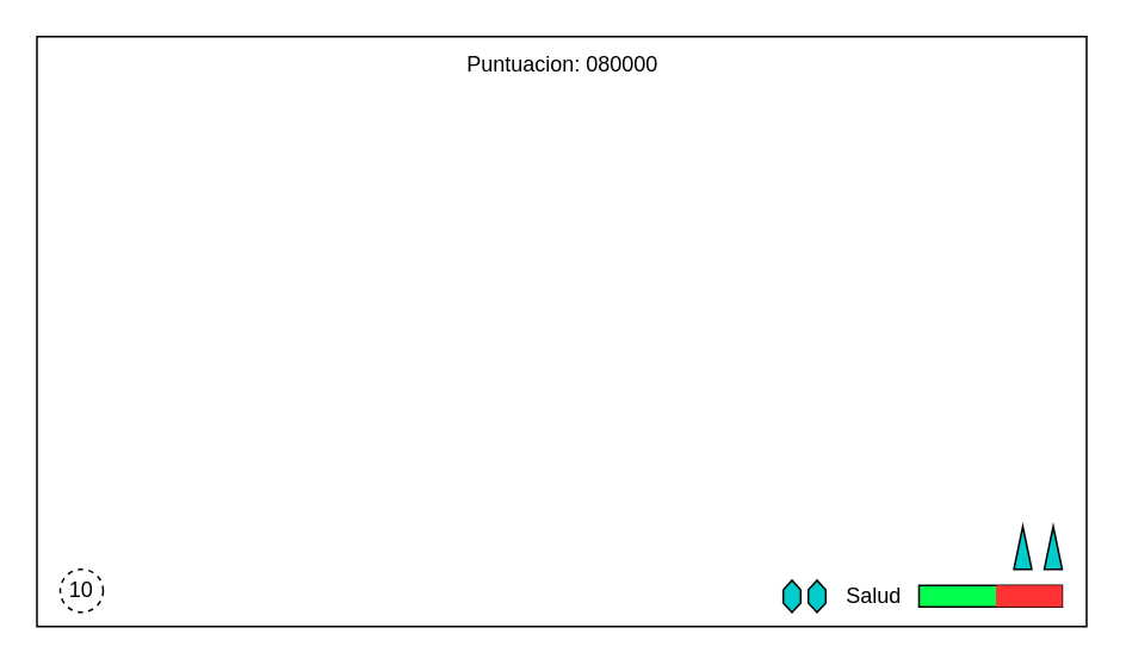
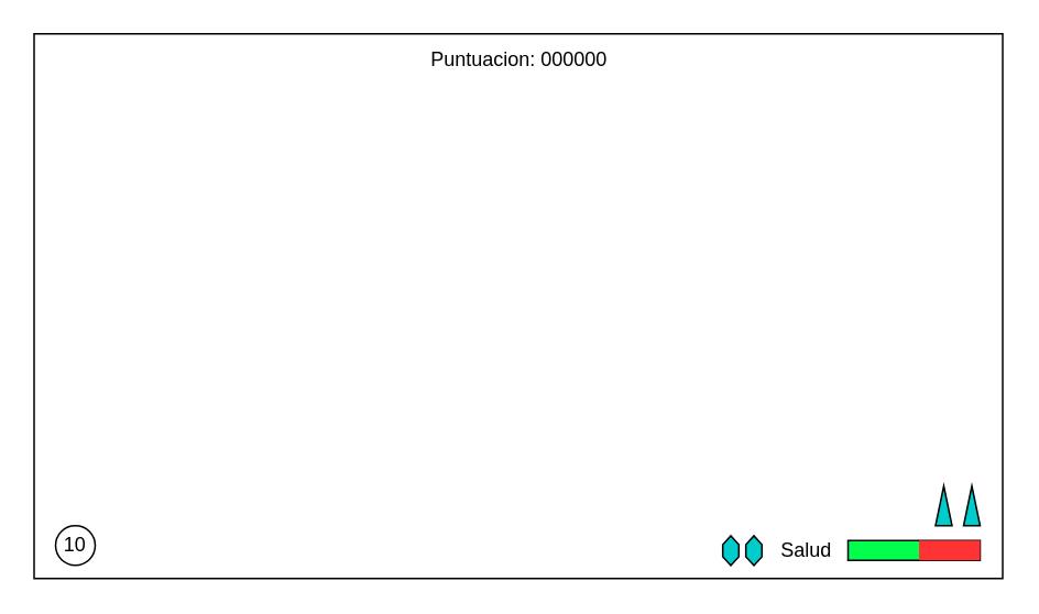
  <mxCell id="0" />
  <mxCell id="1" parent="0" />
  <mxCell id="2" value="" style="rounded=0;whiteSpace=wrap;html=1;imageWidth=24;imageHeight=24;rotation=0;" vertex="1" parent="1"><mxGeometry x="20" y="20" width="586.67" height="330" as="geometry" /></mxCell>
  <mxCell id="3" value="Salud" style="text;html=1;strokeColor=none;fillColor=none;align=center;verticalAlign=middle;whiteSpace=wrap;rounded=0;" vertex="1" parent="1"><mxGeometry x="473" y="328" width="30" height="10" as="geometry" /></mxCell>
  <mxCell id="4" value="" style="rounded=0;whiteSpace=wrap;html=1;fillColor=#03FF4E;" vertex="1" parent="1"><mxGeometry x="513" y="327" width="80" height="12" as="geometry" /></mxCell>
  <mxCell id="5" value="" style="rounded=0;whiteSpace=wrap;html=1;fillColor=#FF3333;strokeColor=none;" vertex="1" parent="1"><mxGeometry x="556" y="327" width="37" height="12" as="geometry" /></mxCell>
- <mxCell id="6" value="Puntuacion: 080000" style="text;html=1;strokeColor=none;fillColor=none;align=center;verticalAlign=middle;whiteSpace=wrap;rounded=0;" vertex="1" parent="1"><mxGeometry x="21" y="24" width="586" height="24" as="geometry" /></mxCell>
- <mxCell id="7" value="10" style="ellipse;whiteSpace=wrap;html=1;aspect=fixed;fillColor=#FFFFFF;fillStyle=solid;dashed=1;" vertex="1" parent="1"><mxGeometry x="33" y="318" width="24" height="24" as="geometry" /></mxCell>
+ <mxCell id="6" value="Puntuacion: 000000" style="text;html=1;strokeColor=none;fillColor=none;align=center;verticalAlign=middle;whiteSpace=wrap;rounded=0;" vertex="1" parent="1"><mxGeometry x="21" y="24" width="586" height="24" as="geometry" /></mxCell>
+ <mxCell id="7" value="10" style="ellipse;whiteSpace=wrap;html=1;aspect=fixed;fillColor=#FFFFFF;fillStyle=solid;" vertex="1" parent="1"><mxGeometry x="33" y="318" width="24" height="24" as="geometry" /></mxCell>
  <mxCell id="8" value="" style="shape=hexagon;perimeter=trapezoidPerimeter;whiteSpace=wrap;html=1;fixedSize=1;fillStyle=solid;fillColor=#00CCCC;rotation=-90;arcSize=5;size=5.374;" vertex="1" parent="1"><mxGeometry x="447" y="328.25" width="18" height="9.75" as="geometry" /></mxCell>
  <mxCell id="9" value="" style="shape=hexagon;perimeter=trapezoidPerimeter;whiteSpace=wrap;html=1;fixedSize=1;fillStyle=solid;fillColor=#00CCCC;rotation=-90;arcSize=5;size=5.374;" vertex="1" parent="1"><mxGeometry x="433" y="328.25" width="18" height="9.75" as="geometry" /></mxCell>
  <mxCell id="10" value="" style="triangle;whiteSpace=wrap;html=1;fillStyle=solid;fillColor=#00CCCC;rotation=-90;" vertex="1" parent="1"><mxGeometry x="576" y="301" width="24" height="10" as="geometry" /></mxCell>
  <mxCell id="11" value="" style="triangle;whiteSpace=wrap;html=1;fillStyle=solid;fillColor=#00CCCC;rotation=-90;" vertex="1" parent="1"><mxGeometry x="559" y="301" width="24" height="10" as="geometry" /></mxCell>
